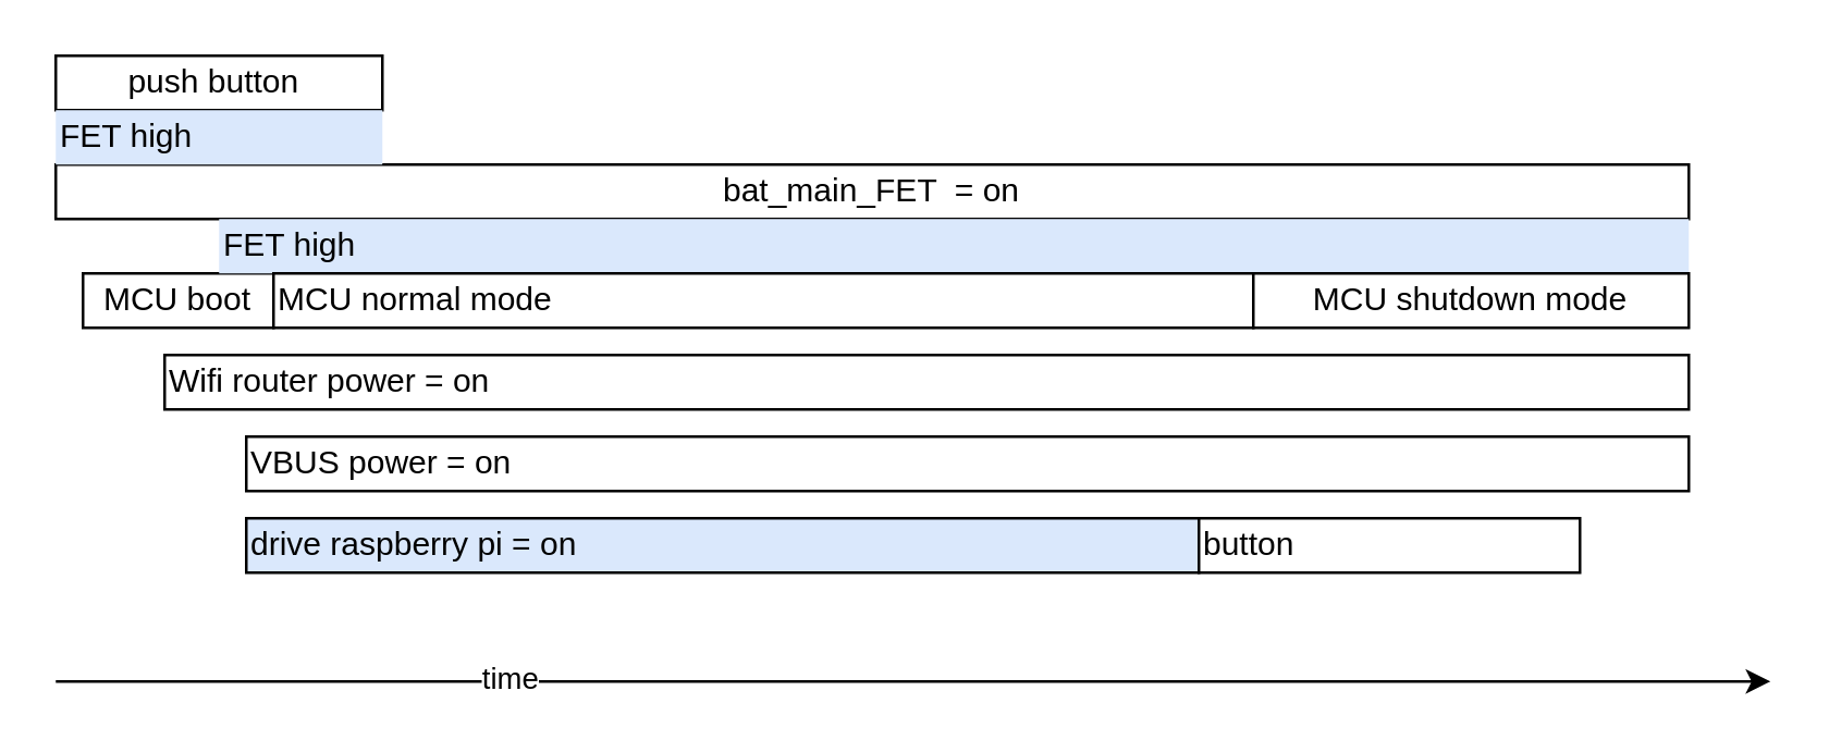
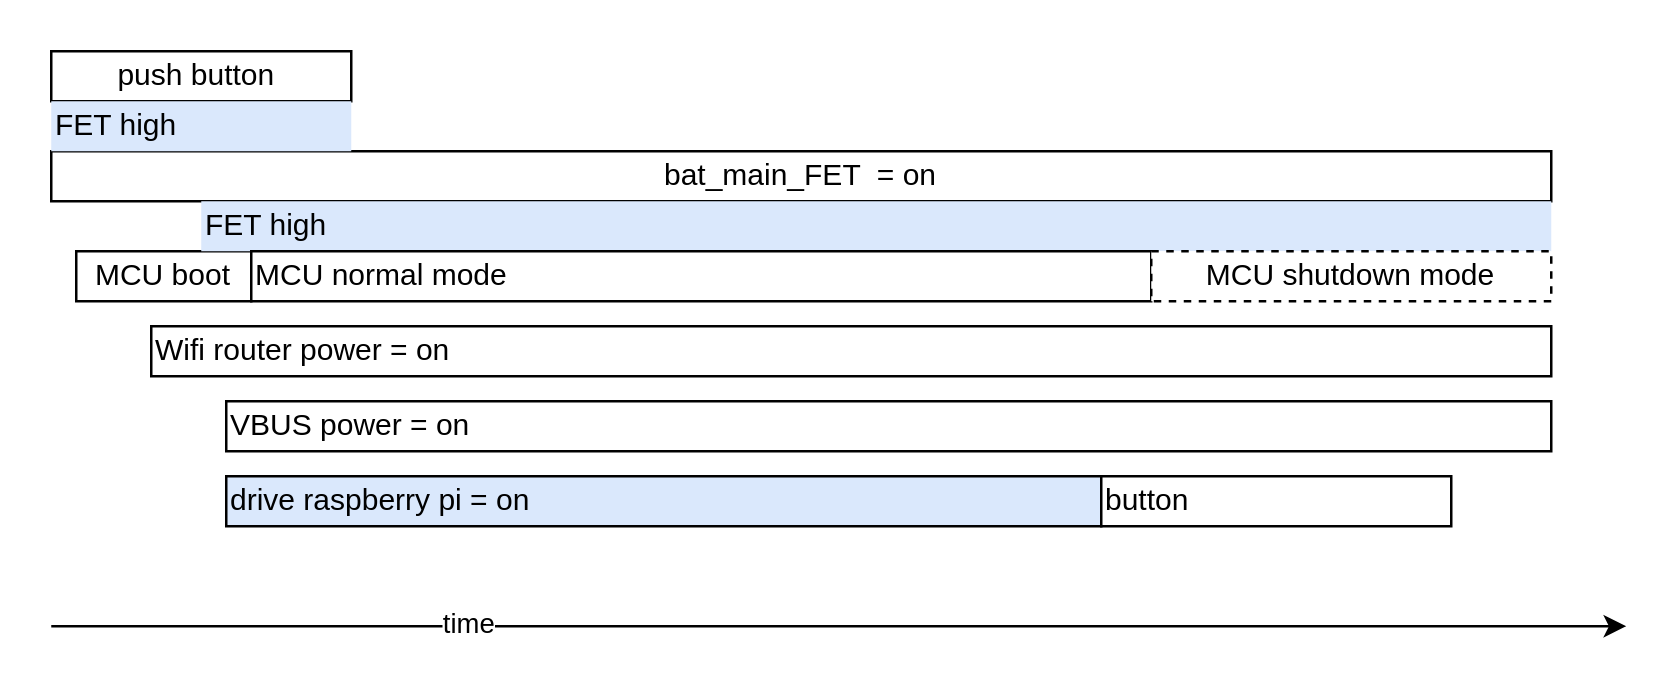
  <mxCell id="0" />
  <mxCell id="1" parent="0" />
  <mxCell id="2" value="push button&amp;nbsp;" style="rounded=0;whiteSpace=wrap;html=1;" vertex="1" parent="1"><mxGeometry x="20" y="20" width="120" height="20" as="geometry" /></mxCell>
  <mxCell id="3" value="" style="endArrow=classic;html=1;rounded=0;" edge="1" parent="1"><mxGeometry width="50" height="50" relative="1" as="geometry"><mxPoint x="20" y="250" as="sourcePoint" /><mxPoint x="650" y="250" as="targetPoint" /></mxGeometry></mxCell>
  <mxCell id="4" value="time" style="edgeLabel;html=1;align=center;verticalAlign=middle;resizable=0;points=[];" vertex="1" connectable="0" parent="3"><mxGeometry x="-0.473" y="2" relative="1" as="geometry"><mxPoint as="offset" /></mxGeometry></mxCell>
  <mxCell id="5" value="bat_main_FET &amp;nbsp;= on" style="rounded=0;whiteSpace=wrap;html=1;" vertex="1" parent="1"><mxGeometry x="20" y="60" width="600" height="20" as="geometry" /></mxCell>
  <mxCell id="6" value="MCU boot" style="rounded=0;whiteSpace=wrap;html=1;" vertex="1" parent="1"><mxGeometry x="30" y="100" width="70" height="20" as="geometry" /></mxCell>
  <mxCell id="7" value="FET high" style="rounded=0;whiteSpace=wrap;html=1;fillColor=#dae8fc;strokeColor=none;align=left;" vertex="1" parent="1"><mxGeometry x="20" y="40" width="120" height="20" as="geometry" /></mxCell>
  <mxCell id="8" value="FET high" style="rounded=0;whiteSpace=wrap;html=1;fillColor=#dae8fc;strokeColor=none;align=left;" vertex="1" parent="1"><mxGeometry x="80" y="80" width="540" height="20" as="geometry" /></mxCell>
  <mxCell id="9" value="MCU normal mode" style="rounded=0;whiteSpace=wrap;html=1;align=left;" vertex="1" parent="1"><mxGeometry x="100" y="100" width="360" height="20" as="geometry" /></mxCell>
- <mxCell id="10" value="MCU shutdown mode" style="rounded=0;whiteSpace=wrap;html=1;" vertex="1" parent="1"><mxGeometry x="460" y="100" width="160" height="20" as="geometry" /></mxCell>
+ <mxCell id="10" value="MCU shutdown mode" style="rounded=0;whiteSpace=wrap;html=1;dashed=1;" vertex="1" parent="1"><mxGeometry x="460" y="100" width="160" height="20" as="geometry" /></mxCell>
  <mxCell id="11" value="Wifi router power = on" style="rounded=0;whiteSpace=wrap;html=1;align=left;" vertex="1" parent="1"><mxGeometry x="60" y="130" width="560" height="20" as="geometry" /></mxCell>
  <mxCell id="12" value="VBUS power = on" style="rounded=0;whiteSpace=wrap;html=1;align=left;" vertex="1" parent="1"><mxGeometry x="90" y="160" width="530" height="20" as="geometry" /></mxCell>
  <mxCell id="13" value="drive raspberry pi = on" style="rounded=0;whiteSpace=wrap;html=1;align=left;fillColor=#dae8fc;" vertex="1" parent="1"><mxGeometry x="90" y="190" width="350" height="20" as="geometry" /></mxCell>
  <mxCell id="14" value="button" style="rounded=0;whiteSpace=wrap;html=1;align=left;" vertex="1" parent="1"><mxGeometry x="440" y="190" width="140" height="20" as="geometry" /></mxCell>
